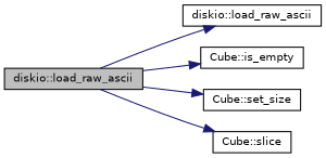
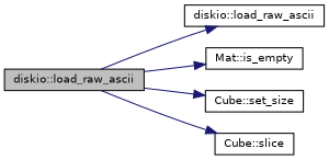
  digraph {
    rankdir=LR
    node [color=black fillcolor=white fontname=Helvetica fontsize=10 shape=record style=filled]
    edge [color=midnightblue fontname=Helvetica fontsize=10 labelfontname=Helvetica labelfontsize=10 style=solid]
    n1 [fillcolor=grey75 fontcolor=black height=0.2 label="diskio::load_raw_ascii" width=0.4]
    n2 [height=0.2 label="diskio::load_raw_ascii" width=0.4]
-   n3 [height=0.2 label="Cube::is_empty" width=0.4]
+   n3 [height=0.2 label="Mat::is_empty" width=0.4]
    n4 [height=0.2 label="Cube::set_size" width=0.4]
    n5 [height=0.2 label="Cube::slice" width=0.4]
    n1 -> n2
    n1 -> n3
    n1 -> n4
    n1 -> n5
  }
